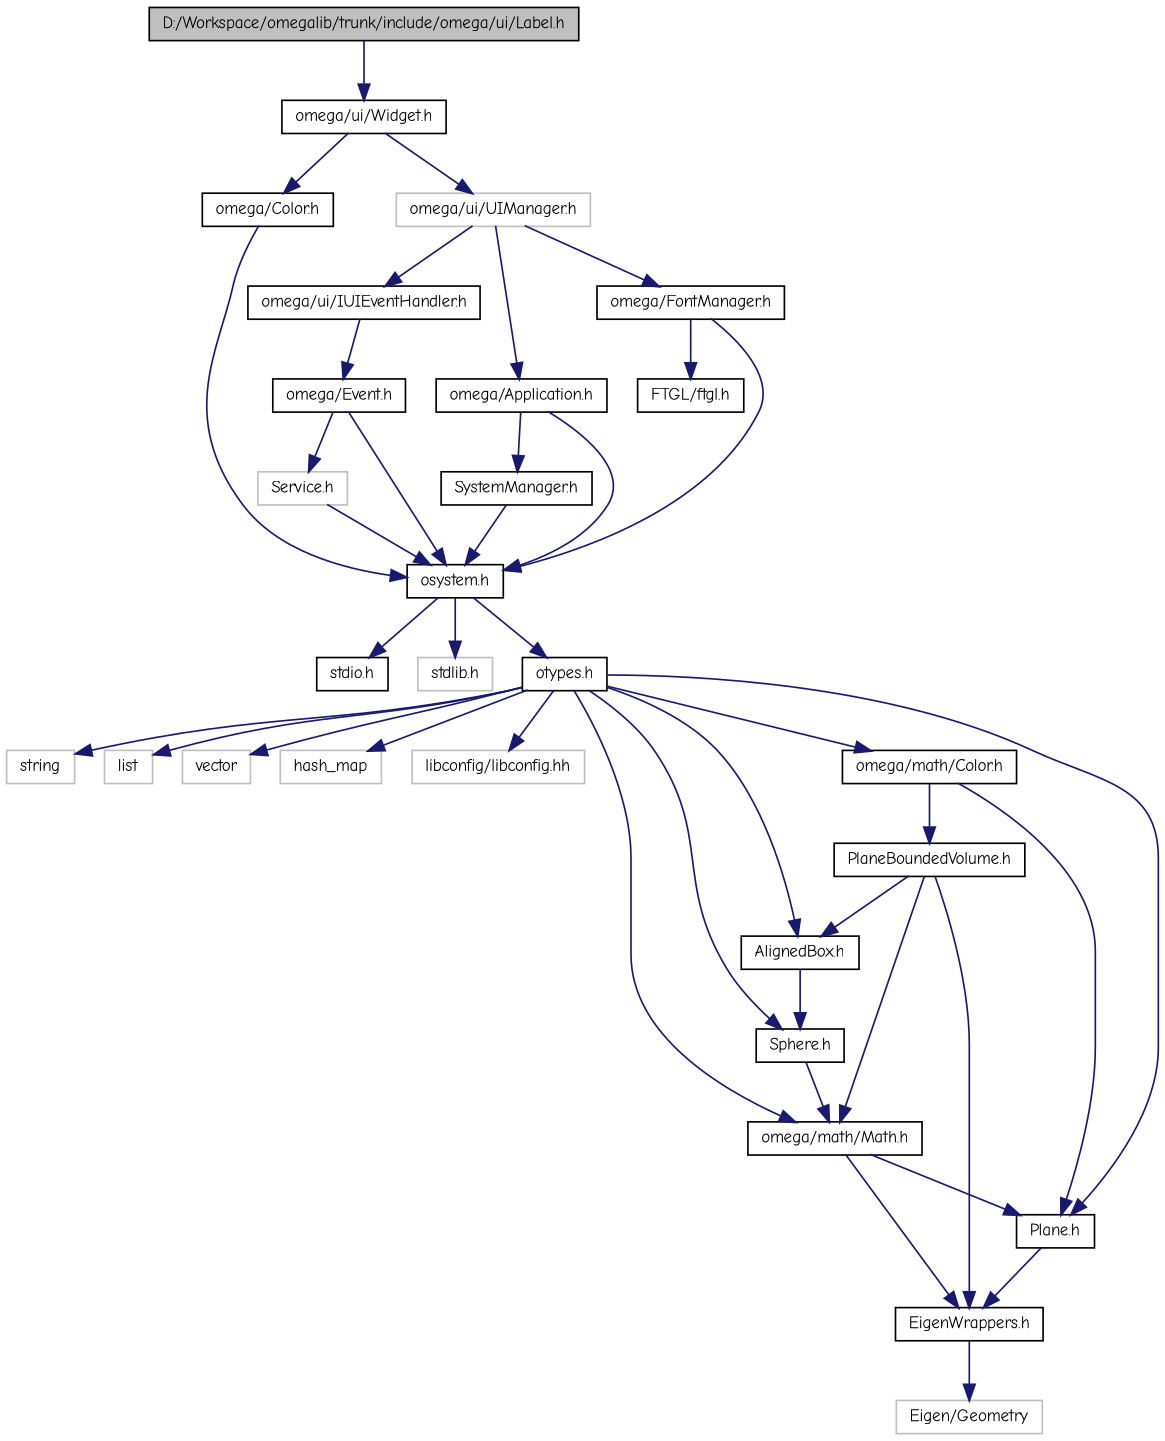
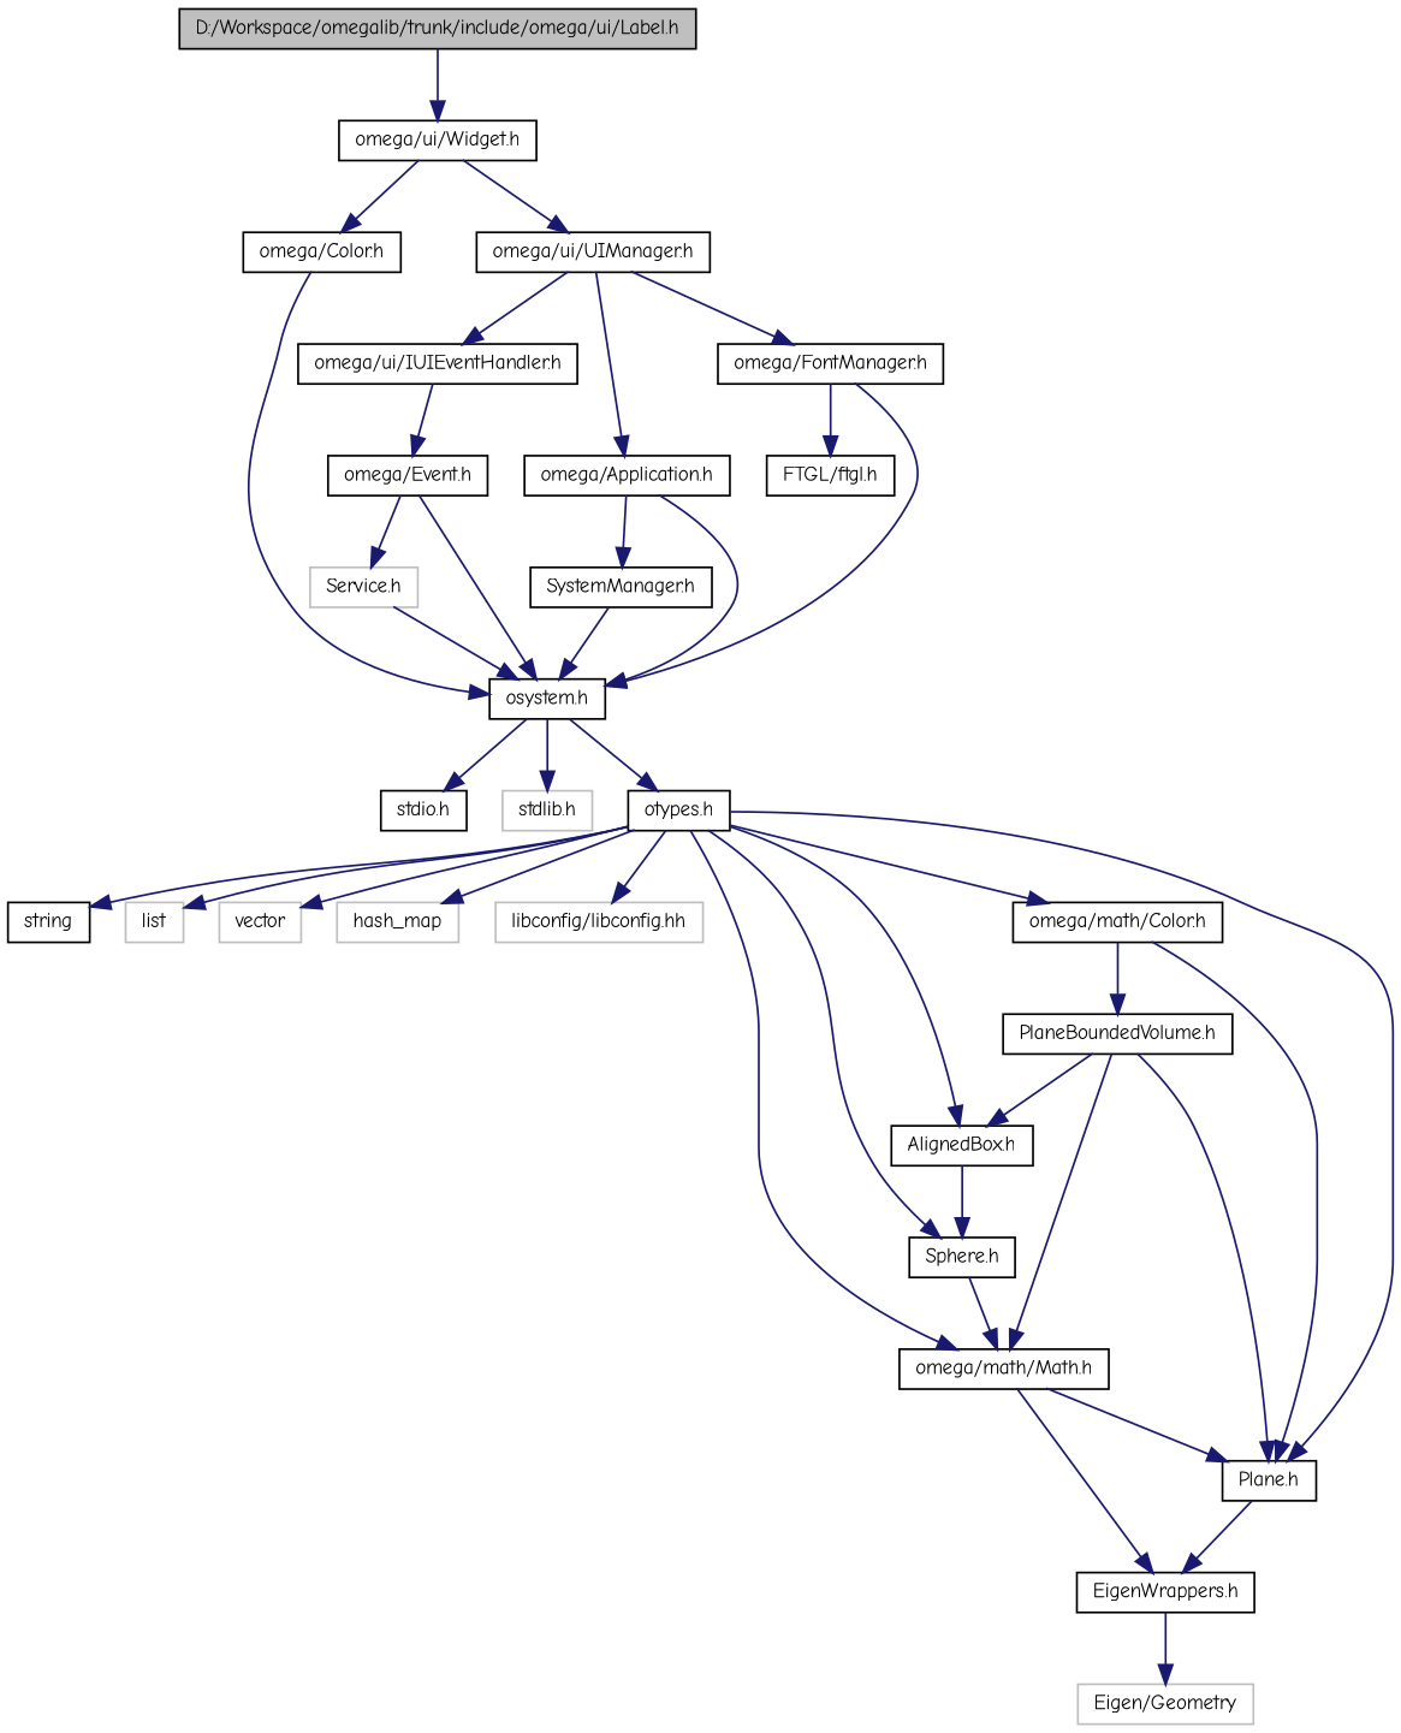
  digraph {
    fontname="Comic Neue"
    node [color=black fontname="Comic Neue" fontsize=10 shape=record]
    edge [color=midnightblue fontname="Comic Neue" fontsize=10 labelfontname="FreeSans.ttf" labelfontsize=10 style=solid]
    n1 [fillcolor=grey75 fontcolor=black height=0.2 label="D:/Workspace/omegalib/trunk/include/omega/ui/Label.h" style=filled width=0.4]
    n2 [height=0.2 label="omega/ui/Widget.h" width=0.4]
    n3 [height=0.2 label="omega/Color.h" width=0.4]
-   n4 [color=grey75 height=0.2 label="omega/ui/UIManager.h" width=0.4]
+   n4 [height=0.2 label="omega/ui/UIManager.h" width=0.4]
    n5 [height=0.2 label="osystem.h" width=0.4]
    n6 [height=0.2 label="omega/Application.h" width=0.4]
    n7 [height=0.2 label="omega/FontManager.h" width=0.4]
    n8 [height=0.2 label="omega/ui/IUIEventHandler.h" width=0.4]
    n9 [height=0.2 label="stdio.h" width=0.4]
    n10 [color=grey75 height=0.2 label="stdlib.h" width=0.4]
    n11 [height=0.2 label="otypes.h" width=0.4]
-   n12 [color=grey75 height=0.2 label=string width=0.4]
+   n12 [height=0.2 label=string width=0.4]
    n13 [color=grey75 height=0.2 label=list width=0.4]
    n14 [color=grey75 height=0.2 label=vector width=0.4]
    n15 [color=grey75 height=0.2 label=hash_map width=0.4]
    n16 [color=grey75 height=0.2 label="libconfig/libconfig.hh" width=0.4]
    n17 [height=0.2 label="omega/math/Math.h" width=0.4]
    n18 [height=0.2 label="Plane.h" width=0.4]
    n19 [height=0.2 label="omega/math/Color.h" width=0.4]
    n20 [height=0.2 label="AlignedBox.h" width=0.4]
    n21 [height=0.2 label="Sphere.h" width=0.4]
    n22 [height=0.2 label="EigenWrappers.h" width=0.4]
    n23 [height=0.2 label="PlaneBoundedVolume.h" width=0.4]
    n24 [color=grey75 height=0.2 label="Eigen/Geometry" width=0.4]
    n25 [height=0.2 label="SystemManager.h" width=0.4]
    n26 [height=0.2 label="FTGL/ftgl.h" width=0.4]
    n27 [height=0.2 label="omega/Event.h" width=0.4]
    n28 [color=grey75 height=0.2 label="Service.h" width=0.4]
    n1 -> n2
    n2 -> n3
    n2 -> n4
    n3 -> n5
    n4 -> n6
    n4 -> n7
    n4 -> n8
    n5 -> n9
    n5 -> n10
    n5 -> n11
    n6 -> n5
    n6 -> n25
    n7 -> n5
    n7 -> n26
    n8 -> n27
    n11 -> n12
    n11 -> n13
    n11 -> n14
    n11 -> n15
    n11 -> n16
    n11 -> n17
    n11 -> n18
    n11 -> n19
    n11 -> n20
    n11 -> n21
    n17 -> n18
    n17 -> n22
    n18 -> n22
    n19 -> n18
    n19 -> n23
    n20 -> n21
    n21 -> n17
    n22 -> n24
    n23 -> n17
-   n23 -> n22
+   n23 -> n18
    n23 -> n20
    n25 -> n5
    n27 -> n5
    n27 -> n28
    n28 -> n5
  }
